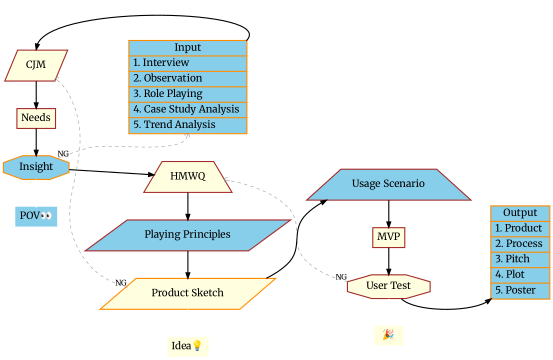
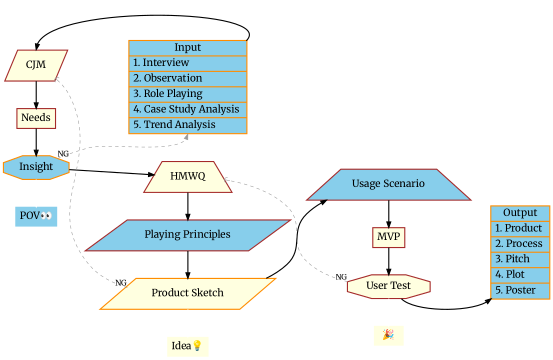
  digraph {
    fontname=Merriweather
    labeljust=l
    nodesep=0.7
    rankdir=LR
    node [color=brown fillcolor=lightyellow fontname=Merriweather fontsize=18 shape=parallelogram style="bold,filled"]
    edge [fontname=Merriweather style=bold]
    CJM
    Needs [shape=box]
    Insight [color=darkorange fillcolor=skyblue shape=octagon]
    "POV👀" [color=darkorange fillcolor=skyblue shape=none]
    HMWQ [shape=trapezium]
    n6 [fillcolor=skyblue label="Playing Principles"]
    "Product Sketch" [color=darkorange]
    "Idea💡" [shape=none]
    "Usage Scenario" [fillcolor=skyblue shape=trapezium]
    MVP [shape=box]
    "User Test" [shape=octagon]
    "🎉" [color=darkorange shape=none]
    n13 [color=darkorange fillcolor=skyblue label="Input|1. Interview \l|2. Observation \l|3. Role Playing \l|4. Case Study Analysis \l|5. Trend Analysis \l" shape=record]
    n14 [color=darkorange fillcolor=skyblue label="Output|1. Product \l|2. Process \l|3. Pitch \l|4. Plot \l|5. Poster \l" shape=record]
    subgraph sub_1 {
      rank=same
      CJM
      Needs
      Insight
      "POV👀"
    }
    subgraph sub_2 {
      rank=same
      HMWQ
      n6
      "Product Sketch"
      "Idea💡"
    }
    subgraph sub_3 {
      rank=same
      "Usage Scenario"
      MVP
      "User Test"
      "🎉"
    }
    CJM -> Needs
    Needs -> Insight
    Insight -> "POV👀" [color=white]
    Insight -> HMWQ
-   Insight -> n13 [arrowhead=curve color="#999999" headport=s labeldistance=3 style=dashed taillabel=NG]
+   Insight -> n13 [arrowhead=normal color="#999999" headport=s labeldistance=3 style=dashed taillabel=NG]
    HMWQ -> n6
    n6 -> "Product Sketch"
    "Product Sketch" -> CJM [arrowhead=curve color="#999999" labeldistance=2 style=dashed taillabel=NG]
    "Product Sketch" -> "Idea💡" [color=white]
    "Product Sketch" -> "Usage Scenario"
    "Usage Scenario" -> MVP
    MVP -> "User Test"
    "User Test" -> HMWQ [arrowhead=curve color="#999999" labeldistance=2 style=dashed taillabel=NG]
    "User Test" -> "🎉" [color=white]
    "User Test" -> n14 [headport=sw tailport=se]
    n13 -> CJM [headport=n tailport=ne]
  }
